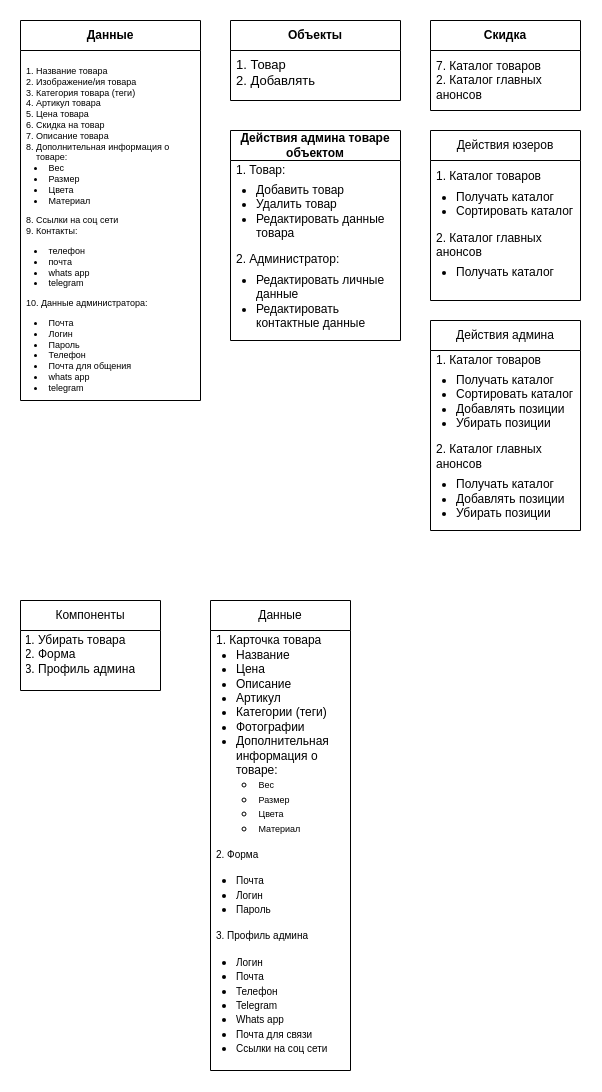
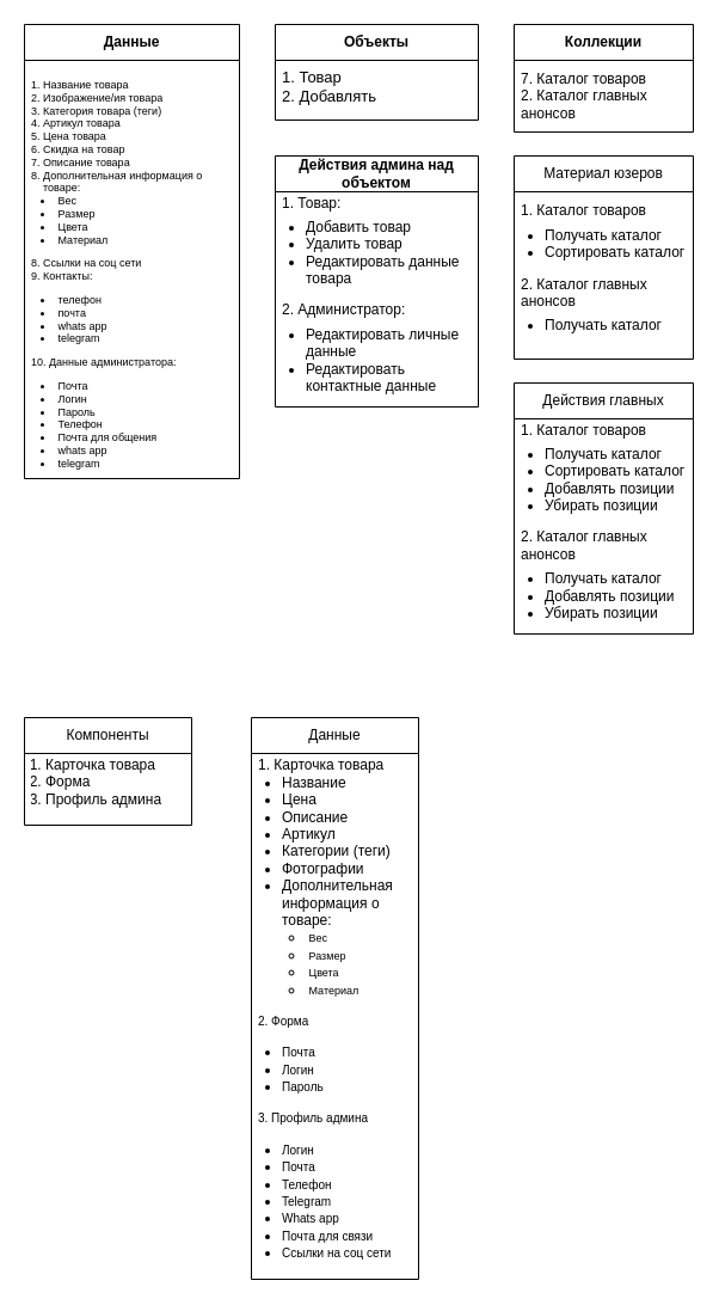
  <mxCell id="0" />
  <mxCell id="1" parent="0" />
  <mxCell id="2" value="&lt;b&gt;Данные&lt;/b&gt;" style="swimlane;fontStyle=0;childLayout=stackLayout;horizontal=1;startSize=30;horizontalStack=0;resizeParent=1;resizeParentMax=0;resizeLast=0;collapsible=1;marginBottom=0;whiteSpace=wrap;html=1;" vertex="1" parent="1"><mxGeometry x="20" y="20" width="180" height="380" as="geometry"><mxRectangle x="20" y="90" width="90" height="30" as="alternateBounds" /></mxGeometry></mxCell>
  <mxCell id="3" value="&lt;p style=&quot;font-size: 8px;&quot;&gt;&lt;/p&gt;&lt;ol style=&quot;padding-left: 10px; padding-bottom: 0px; margin-bottom: 0px; font-size: 9px;&quot;&gt;&lt;li&gt;&lt;font style=&quot;font-size: 9px;&quot;&gt;Название товара&lt;/font&gt;&lt;/li&gt;&lt;li&gt;&lt;font style=&quot;font-size: 9px;&quot;&gt;Изображение/ия товара&lt;/font&gt;&lt;/li&gt;&lt;li&gt;&lt;font style=&quot;font-size: 9px;&quot;&gt;Категория товара (теги)&lt;/font&gt;&lt;/li&gt;&lt;li&gt;&lt;font style=&quot;font-size: 9px;&quot;&gt;Артикул товара&lt;/font&gt;&lt;/li&gt;&lt;li&gt;&lt;font style=&quot;font-size: 9px;&quot;&gt;Цена товара&lt;/font&gt;&lt;/li&gt;&lt;li&gt;&lt;font style=&quot;font-size: 9px;&quot;&gt;Скидка на товар&lt;/font&gt;&lt;/li&gt;&lt;li&gt;&lt;font style=&quot;font-size: 9px;&quot;&gt;Описание товара&lt;/font&gt;&lt;/li&gt;&lt;li&gt;&lt;font style=&quot;font-size: 9px;&quot;&gt;Дополнительная информация о товаре:&lt;/font&gt;&lt;/li&gt;&lt;/ol&gt;&lt;ul style=&quot;padding-left: 20px; margin-top: 0px; margin-left: 0px; font-size: 9px;&quot;&gt;&lt;li&gt;&lt;font style=&quot;font-size: 9px;&quot;&gt;&amp;nbsp;Вес&lt;/font&gt;&lt;/li&gt;&lt;li&gt;&lt;font style=&quot;font-size: 9px;&quot;&gt;&amp;nbsp;Размер&lt;/font&gt;&lt;/li&gt;&lt;li&gt;&lt;font style=&quot;font-size: 9px;&quot;&gt;&amp;nbsp;Цвета&lt;/font&gt;&lt;/li&gt;&lt;li&gt;&lt;font style=&quot;font-size: 9px;&quot;&gt;&amp;nbsp;Материал&lt;/font&gt;&lt;/li&gt;&lt;/ul&gt;&lt;font style=&quot;font-size: 9px;&quot;&gt;&lt;span style=&quot;background-color: initial;&quot;&gt;8. Ссылки на соц сети&lt;/span&gt;&lt;br&gt;&lt;span style=&quot;background-color: initial;&quot;&gt;9. Контакты:&lt;/span&gt;&lt;br&gt;&lt;/font&gt;&lt;p style=&quot;font-size: 9px;&quot;&gt;&lt;/p&gt;&lt;p style=&quot;line-height: 120%; font-size: 9px;&quot;&gt;&lt;/p&gt;&lt;ul style=&quot;padding-left: 20px; margin-top: 0px; margin-bottom: 0px; line-height: 120%; font-size: 9px;&quot;&gt;&lt;li&gt;&lt;font style=&quot;font-size: 9px;&quot;&gt;&amp;nbsp;телефон&lt;/font&gt;&lt;/li&gt;&lt;li&gt;&lt;font style=&quot;font-size: 9px;&quot;&gt;&amp;nbsp;почта&lt;/font&gt;&lt;/li&gt;&lt;li&gt;&lt;font style=&quot;font-size: 9px;&quot;&gt;&amp;nbsp;whats app&lt;/font&gt;&lt;/li&gt;&lt;li&gt;&lt;font style=&quot;font-size: 9px;&quot;&gt;&amp;nbsp;telegram&lt;/font&gt;&lt;/li&gt;&lt;/ul&gt;&lt;p style=&quot;font-size: 9px;&quot;&gt;&lt;/p&gt;&lt;p style=&quot;font-size: 9px;&quot;&gt;&lt;font style=&quot;font-size: 9px;&quot;&gt;10. Данные администратора:&lt;/font&gt;&lt;/p&gt;&lt;p style=&quot;font-size: 9px;&quot;&gt;&lt;/p&gt;&lt;ul style=&quot;padding-left: 20px; font-size: 9px;&quot;&gt;&lt;li&gt;&lt;font style=&quot;font-size: 9px;&quot;&gt;&amp;nbsp;Почта&lt;/font&gt;&lt;/li&gt;&lt;li&gt;&lt;font style=&quot;font-size: 9px;&quot;&gt;&amp;nbsp;Логин&lt;/font&gt;&lt;/li&gt;&lt;li&gt;&lt;font style=&quot;font-size: 9px;&quot;&gt;&amp;nbsp;Пароль&lt;/font&gt;&lt;/li&gt;&lt;li&gt;&lt;font style=&quot;font-size: 9px;&quot;&gt;&amp;nbsp;Телефон&lt;/font&gt;&lt;/li&gt;&lt;li&gt;&lt;font style=&quot;font-size: 9px;&quot;&gt;&amp;nbsp;Почта для общения&lt;/font&gt;&lt;/li&gt;&lt;li&gt;&lt;font style=&quot;font-size: 9px;&quot;&gt;&amp;nbsp;whats app&lt;/font&gt;&lt;/li&gt;&lt;li&gt;&lt;font style=&quot;font-size: 9px;&quot;&gt;&amp;nbsp;telegram&lt;/font&gt;&lt;/li&gt;&lt;/ul&gt;&lt;p&gt;&lt;/p&gt;" style="text;strokeColor=none;fillColor=none;align=left;verticalAlign=top;spacingLeft=4;spacingRight=4;overflow=hidden;points=[[0,0.5],[1,0.5]];portConstraint=eastwest;rotatable=0;whiteSpace=wrap;html=1;fontSize=8;" vertex="1" parent="2"><mxGeometry y="30" width="180" height="350" as="geometry" /></mxCell>
  <mxCell id="4" value="&lt;b&gt;Объекты&lt;/b&gt;" style="swimlane;fontStyle=0;childLayout=stackLayout;horizontal=1;startSize=30;horizontalStack=0;resizeParent=1;resizeParentMax=0;resizeLast=0;collapsible=1;marginBottom=0;whiteSpace=wrap;html=1;align=center;" vertex="1" parent="1"><mxGeometry x="230" y="20" width="170" height="80" as="geometry" /></mxCell>
  <mxCell id="5" value="&lt;span style=&quot;background-color: initial; font-size: 13px;&quot;&gt;1. Товар&lt;/span&gt;&lt;br style=&quot;font-size: 13px;&quot;&gt;&lt;span style=&quot;background-color: initial; font-size: 13px;&quot;&gt;2. Добавлять&lt;/span&gt;" style="text;strokeColor=none;fillColor=none;align=left;verticalAlign=top;spacingLeft=4;spacingRight=4;overflow=hidden;points=[[0,0.5],[1,0.5]];portConstraint=eastwest;rotatable=0;whiteSpace=wrap;html=1;fontSize=13;" vertex="1" parent="4"><mxGeometry y="30" width="170" height="50" as="geometry" /></mxCell>
- <mxCell id="6" value="&lt;b&gt;Скидка&lt;/b&gt;" style="swimlane;fontStyle=0;childLayout=stackLayout;horizontal=1;startSize=30;horizontalStack=0;resizeParent=1;resizeParentMax=0;resizeLast=0;collapsible=1;marginBottom=0;whiteSpace=wrap;html=1;" vertex="1" parent="1"><mxGeometry x="430" y="20" width="150" height="90" as="geometry" /></mxCell>
+ <mxCell id="6" value="&lt;b&gt;Коллекции&lt;/b&gt;" style="swimlane;fontStyle=0;childLayout=stackLayout;horizontal=1;startSize=30;horizontalStack=0;resizeParent=1;resizeParentMax=0;resizeLast=0;collapsible=1;marginBottom=0;whiteSpace=wrap;html=1;" vertex="1" parent="1"><mxGeometry x="430" y="20" width="150" height="90" as="geometry" /></mxCell>
  <mxCell id="7" value="7. Каталог товаров&lt;div&gt;2. Каталог главных анонсов&lt;/div&gt;" style="text;strokeColor=none;fillColor=none;align=left;verticalAlign=middle;spacingLeft=4;spacingRight=4;overflow=hidden;points=[[0,0.5],[1,0.5]];portConstraint=eastwest;rotatable=0;whiteSpace=wrap;html=1;" vertex="1" parent="6"><mxGeometry y="30" width="150" height="60" as="geometry" /></mxCell>
- <mxCell id="8" value="&lt;b&gt;Действия админа товаре объектом&lt;/b&gt;" style="swimlane;fontStyle=0;childLayout=stackLayout;horizontal=1;startSize=30;horizontalStack=0;resizeParent=1;resizeParentMax=0;resizeLast=0;collapsible=1;marginBottom=0;whiteSpace=wrap;html=1;" vertex="1" parent="1"><mxGeometry x="230" y="130" width="170" height="210" as="geometry" /></mxCell>
+ <mxCell id="8" value="&lt;b&gt;Действия админа над объектом&lt;/b&gt;" style="swimlane;fontStyle=0;childLayout=stackLayout;horizontal=1;startSize=30;horizontalStack=0;resizeParent=1;resizeParentMax=0;resizeLast=0;collapsible=1;marginBottom=0;whiteSpace=wrap;html=1;" vertex="1" parent="1"><mxGeometry x="230" y="130" width="170" height="210" as="geometry" /></mxCell>
  <mxCell id="9" value="&lt;span style=&quot;background-color: initial;&quot;&gt;1. Товар:&lt;/span&gt;&lt;div&gt;&lt;ul style=&quot;padding-left: 20px; margin-top: 6px;&quot;&gt;&lt;li&gt;Добавить товар&lt;/li&gt;&lt;li&gt;Удалить товар&lt;/li&gt;&lt;li&gt;Редактировать данные товара&lt;/li&gt;&lt;/ul&gt;2. Администратор:&lt;/div&gt;&lt;div&gt;&lt;ul style=&quot;padding-left: 20px; margin-top: 6px;&quot;&gt;&lt;li&gt;Редактировать личные данные&lt;/li&gt;&lt;li&gt;Редактировать контактные данные&amp;nbsp;&lt;/li&gt;&lt;/ul&gt;&lt;/div&gt;" style="text;strokeColor=none;fillColor=none;align=left;verticalAlign=middle;spacingLeft=4;spacingRight=4;overflow=hidden;points=[[0,0.5],[1,0.5]];portConstraint=eastwest;rotatable=0;whiteSpace=wrap;html=1;" vertex="1" parent="8"><mxGeometry y="30" width="170" height="180" as="geometry" /></mxCell>
- <mxCell id="10" value="Действия юзеров" style="swimlane;fontStyle=0;childLayout=stackLayout;horizontal=1;startSize=30;horizontalStack=0;resizeParent=1;resizeParentMax=0;resizeLast=0;collapsible=1;marginBottom=0;whiteSpace=wrap;html=1;" vertex="1" parent="1"><mxGeometry x="430" y="130" width="150" height="170" as="geometry" /></mxCell>
+ <mxCell id="10" value="Материал юзеров" style="swimlane;fontStyle=0;childLayout=stackLayout;horizontal=1;startSize=30;horizontalStack=0;resizeParent=1;resizeParentMax=0;resizeLast=0;collapsible=1;marginBottom=0;whiteSpace=wrap;html=1;" vertex="1" parent="1"><mxGeometry x="430" y="130" width="150" height="170" as="geometry" /></mxCell>
  <mxCell id="11" value="1. Каталог товаров&lt;br&gt;&lt;ul style=&quot;padding-left: 20px; margin-top: 6px;&quot;&gt;&lt;li&gt;Получать каталог&lt;/li&gt;&lt;li&gt;Сортировать каталог&lt;/li&gt;&lt;/ul&gt;&lt;div&gt;2. Каталог главных анонсов&lt;/div&gt;&lt;div&gt;&lt;ul style=&quot;padding-left: 20px; margin-top: 6px;&quot;&gt;&lt;li&gt;Получать каталог&lt;/li&gt;&lt;/ul&gt;&lt;/div&gt;" style="text;strokeColor=none;fillColor=none;align=left;verticalAlign=middle;spacingLeft=4;spacingRight=4;overflow=hidden;points=[[0,0.5],[1,0.5]];portConstraint=eastwest;rotatable=0;whiteSpace=wrap;html=1;" vertex="1" parent="10"><mxGeometry y="30" width="150" height="140" as="geometry" /></mxCell>
- <mxCell id="12" value="Действия админа" style="swimlane;fontStyle=0;childLayout=stackLayout;horizontal=1;startSize=30;horizontalStack=0;resizeParent=1;resizeParentMax=0;resizeLast=0;collapsible=1;marginBottom=0;whiteSpace=wrap;html=1;" vertex="1" parent="1"><mxGeometry x="430" y="320" width="150" height="210" as="geometry" /></mxCell>
+ <mxCell id="12" value="Действия главных" style="swimlane;fontStyle=0;childLayout=stackLayout;horizontal=1;startSize=30;horizontalStack=0;resizeParent=1;resizeParentMax=0;resizeLast=0;collapsible=1;marginBottom=0;whiteSpace=wrap;html=1;" vertex="1" parent="1"><mxGeometry x="430" y="320" width="150" height="210" as="geometry" /></mxCell>
  <mxCell id="13" value="1. Каталог товаров&lt;br&gt;&lt;ul style=&quot;padding-left: 20px; margin-top: 6px;&quot;&gt;&lt;li&gt;Получать каталог&lt;/li&gt;&lt;li&gt;Сортировать каталог&lt;/li&gt;&lt;li&gt;Добавлять позиции&lt;/li&gt;&lt;li&gt;Убирать позиции&lt;/li&gt;&lt;/ul&gt;&lt;div&gt;2. Каталог главных анонсов&lt;/div&gt;&lt;div&gt;&lt;ul style=&quot;padding-left: 20px; margin-top: 6px;&quot;&gt;&lt;li&gt;Получать каталог&lt;/li&gt;&lt;li&gt;Добавлять позиции&lt;/li&gt;&lt;li&gt;Убирать позиции&lt;/li&gt;&lt;/ul&gt;&lt;/div&gt;" style="text;strokeColor=none;fillColor=none;align=left;verticalAlign=middle;spacingLeft=4;spacingRight=4;overflow=hidden;points=[[0,0.5],[1,0.5]];portConstraint=eastwest;rotatable=0;whiteSpace=wrap;html=1;" vertex="1" parent="12"><mxGeometry y="30" width="150" height="180" as="geometry" /></mxCell>
  <mxCell id="14" value="Компоненты" style="swimlane;fontStyle=0;childLayout=stackLayout;horizontal=1;startSize=30;horizontalStack=0;resizeParent=1;resizeParentMax=0;resizeLast=0;collapsible=1;marginBottom=0;whiteSpace=wrap;html=1;" vertex="1" parent="1"><mxGeometry x="20" y="600" width="140" height="90" as="geometry" /></mxCell>
- <mxCell id="15" value="&lt;ol style=&quot;padding-left: 12px; margin-top: 0px;&quot;&gt;&lt;li&gt;Убирать товара&lt;/li&gt;&lt;li&gt;Форма&lt;/li&gt;&lt;li&gt;Профиль админа&lt;/li&gt;&lt;/ol&gt;" style="text;strokeColor=none;fillColor=none;align=left;verticalAlign=middle;spacingLeft=4;spacingRight=4;overflow=hidden;points=[[0,0.5],[1,0.5]];portConstraint=eastwest;rotatable=0;whiteSpace=wrap;html=1;" vertex="1" parent="14"><mxGeometry y="30" width="140" height="60" as="geometry" /></mxCell>
+ <mxCell id="15" value="&lt;ol style=&quot;padding-left: 12px; margin-top: 0px;&quot;&gt;&lt;li&gt;Карточка товара&lt;/li&gt;&lt;li&gt;Форма&lt;/li&gt;&lt;li&gt;Профиль админа&lt;/li&gt;&lt;/ol&gt;" style="text;strokeColor=none;fillColor=none;align=left;verticalAlign=middle;spacingLeft=4;spacingRight=4;overflow=hidden;points=[[0,0.5],[1,0.5]];portConstraint=eastwest;rotatable=0;whiteSpace=wrap;html=1;" vertex="1" parent="14"><mxGeometry y="30" width="140" height="60" as="geometry" /></mxCell>
  <mxCell id="16" value="Данные" style="swimlane;fontStyle=0;childLayout=stackLayout;horizontal=1;startSize=30;horizontalStack=0;resizeParent=1;resizeParentMax=0;resizeLast=0;collapsible=1;marginBottom=0;whiteSpace=wrap;html=1;" vertex="1" parent="1"><mxGeometry x="210" y="600" width="140" height="470" as="geometry" /></mxCell>
  <mxCell id="17" value="1. Карточка товара&lt;div&gt;&lt;ul style=&quot;padding-left: 20px; margin-top: 0px;&quot;&gt;&lt;li&gt;Название&lt;/li&gt;&lt;li&gt;Цена&lt;/li&gt;&lt;li&gt;Описание&lt;/li&gt;&lt;li&gt;Артикул&lt;/li&gt;&lt;li&gt;Категории (теги)&lt;/li&gt;&lt;li&gt;Фотографии&lt;/li&gt;&lt;li&gt;Дополнительная информация о товаре:&lt;/li&gt;&lt;ul style=&quot;padding-left: 20px;&quot;&gt;&lt;li&gt;&lt;span style=&quot;background-color: initial; font-size: 9px;&quot;&gt;&amp;nbsp;Вес&lt;/span&gt;&lt;/li&gt;&lt;li&gt;&lt;span style=&quot;background-color: initial; font-size: 9px;&quot;&gt;&amp;nbsp;Размер&lt;/span&gt;&lt;/li&gt;&lt;li&gt;&lt;span style=&quot;background-color: initial; font-size: 9px;&quot;&gt;&amp;nbsp;Цвета&lt;/span&gt;&lt;/li&gt;&lt;li&gt;&lt;span style=&quot;background-color: initial; font-size: 9px;&quot;&gt;&amp;nbsp;Материал&lt;/span&gt;&lt;/li&gt;&lt;/ul&gt;&lt;/ul&gt;&lt;div&gt;&lt;font size=&quot;1&quot;&gt;2. Форма&lt;/font&gt;&lt;/div&gt;&lt;/div&gt;&lt;div&gt;&lt;ul style=&quot;padding-left: 20px;&quot;&gt;&lt;li&gt;&lt;font size=&quot;1&quot;&gt;Почта&lt;/font&gt;&lt;/li&gt;&lt;li&gt;&lt;font size=&quot;1&quot;&gt;Логин&lt;/font&gt;&lt;/li&gt;&lt;li&gt;&lt;font size=&quot;1&quot;&gt;Пароль&lt;/font&gt;&lt;/li&gt;&lt;/ul&gt;&lt;div&gt;&lt;font size=&quot;1&quot;&gt;3. Профиль админа&lt;/font&gt;&lt;/div&gt;&lt;/div&gt;&lt;div&gt;&lt;ul style=&quot;padding-left: 20px;&quot;&gt;&lt;li&gt;&lt;font size=&quot;1&quot;&gt;Логин&lt;/font&gt;&lt;/li&gt;&lt;li&gt;&lt;font size=&quot;1&quot;&gt;Почта&lt;/font&gt;&lt;/li&gt;&lt;li&gt;&lt;font size=&quot;1&quot;&gt;Телефон&lt;/font&gt;&lt;/li&gt;&lt;li&gt;&lt;font size=&quot;1&quot;&gt;Telegram&lt;/font&gt;&lt;/li&gt;&lt;li&gt;&lt;font size=&quot;1&quot;&gt;Whats app&lt;/font&gt;&lt;/li&gt;&lt;li&gt;&lt;font size=&quot;1&quot;&gt;Почта для связи&lt;/font&gt;&lt;/li&gt;&lt;li&gt;&lt;font size=&quot;1&quot;&gt;Ссылки на соц сети&lt;/font&gt;&lt;/li&gt;&lt;/ul&gt;&lt;/div&gt;" style="text;strokeColor=none;fillColor=none;align=left;verticalAlign=middle;spacingLeft=4;spacingRight=4;overflow=hidden;points=[[0,0.5],[1,0.5]];portConstraint=eastwest;rotatable=0;whiteSpace=wrap;html=1;" vertex="1" parent="16"><mxGeometry y="30" width="140" height="440" as="geometry" /></mxCell>
